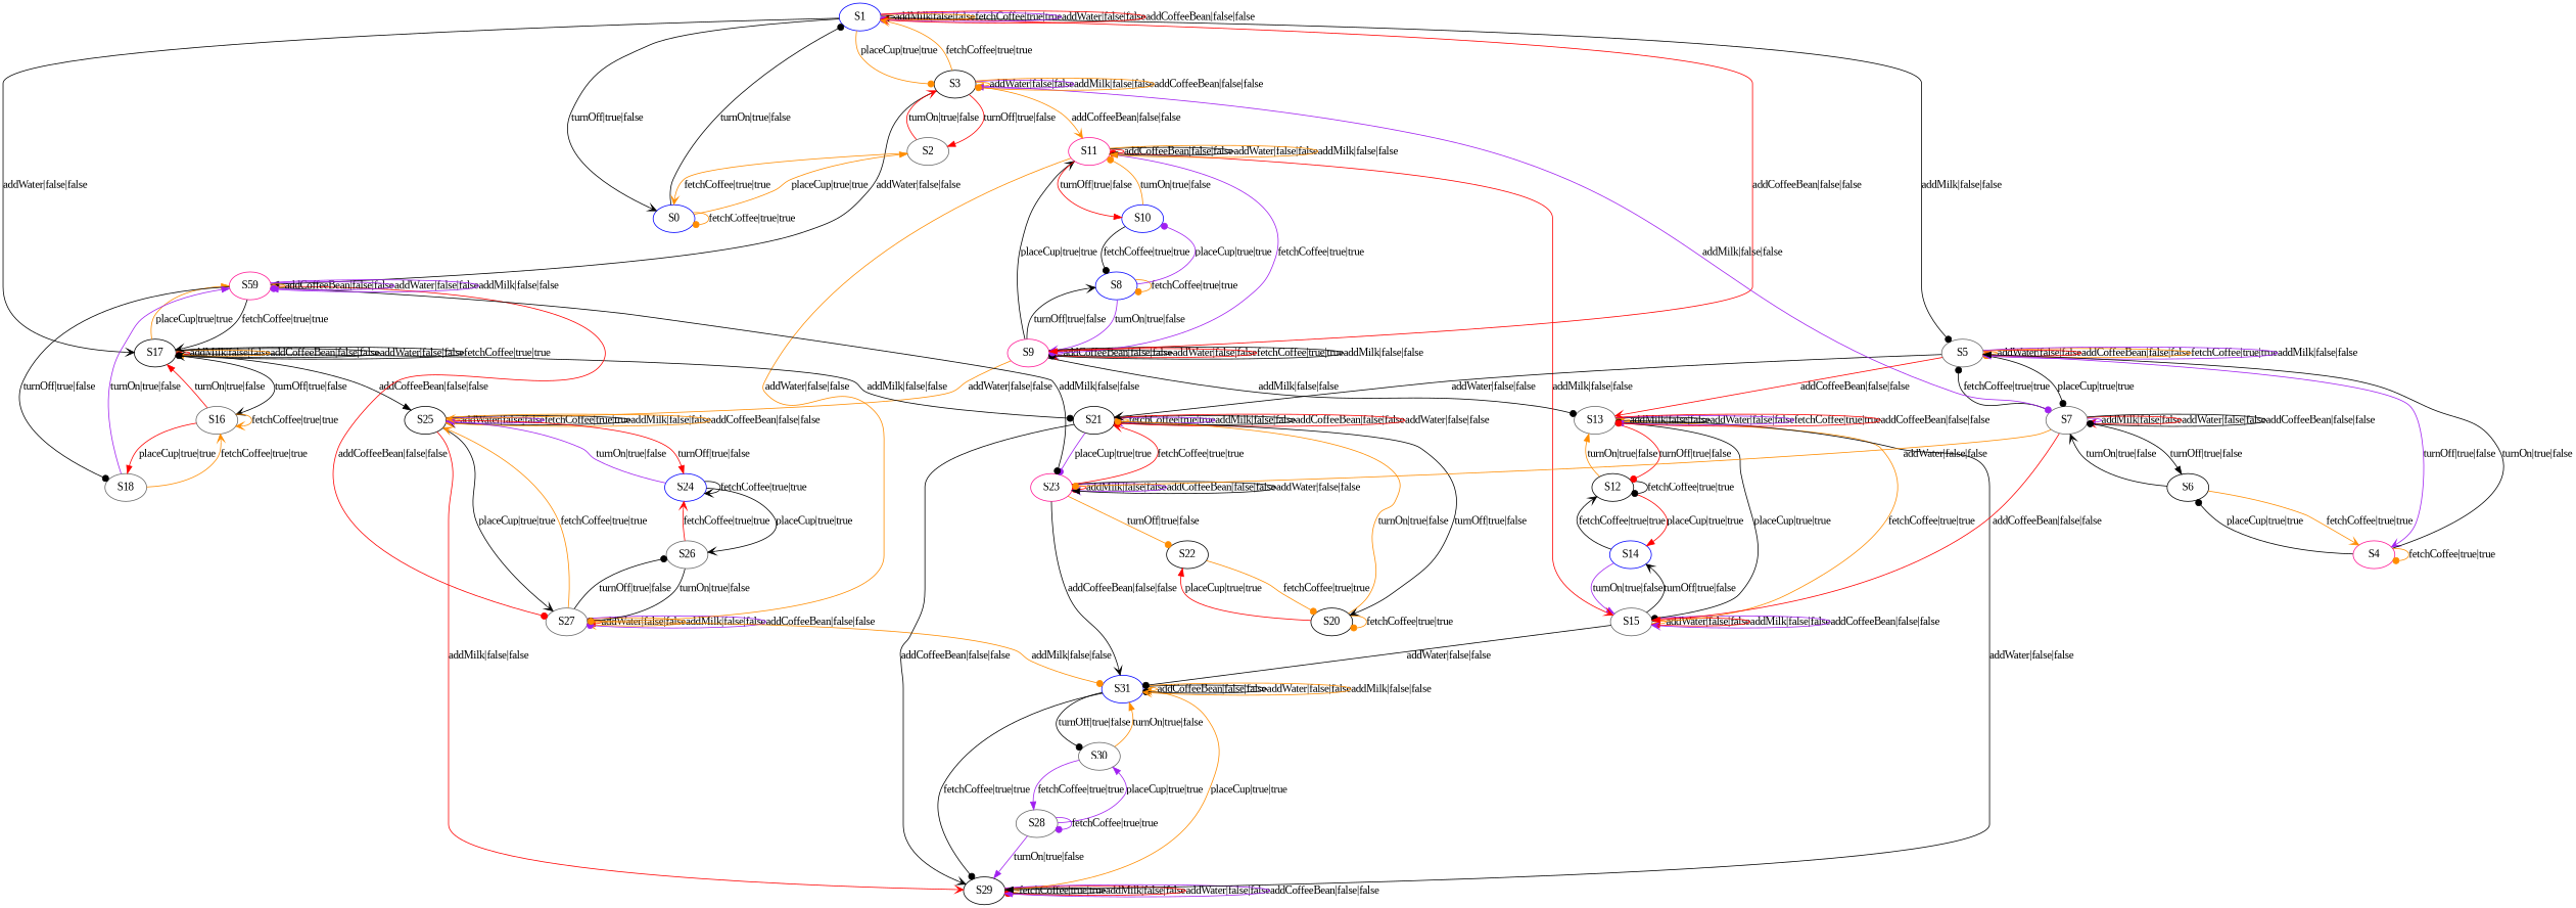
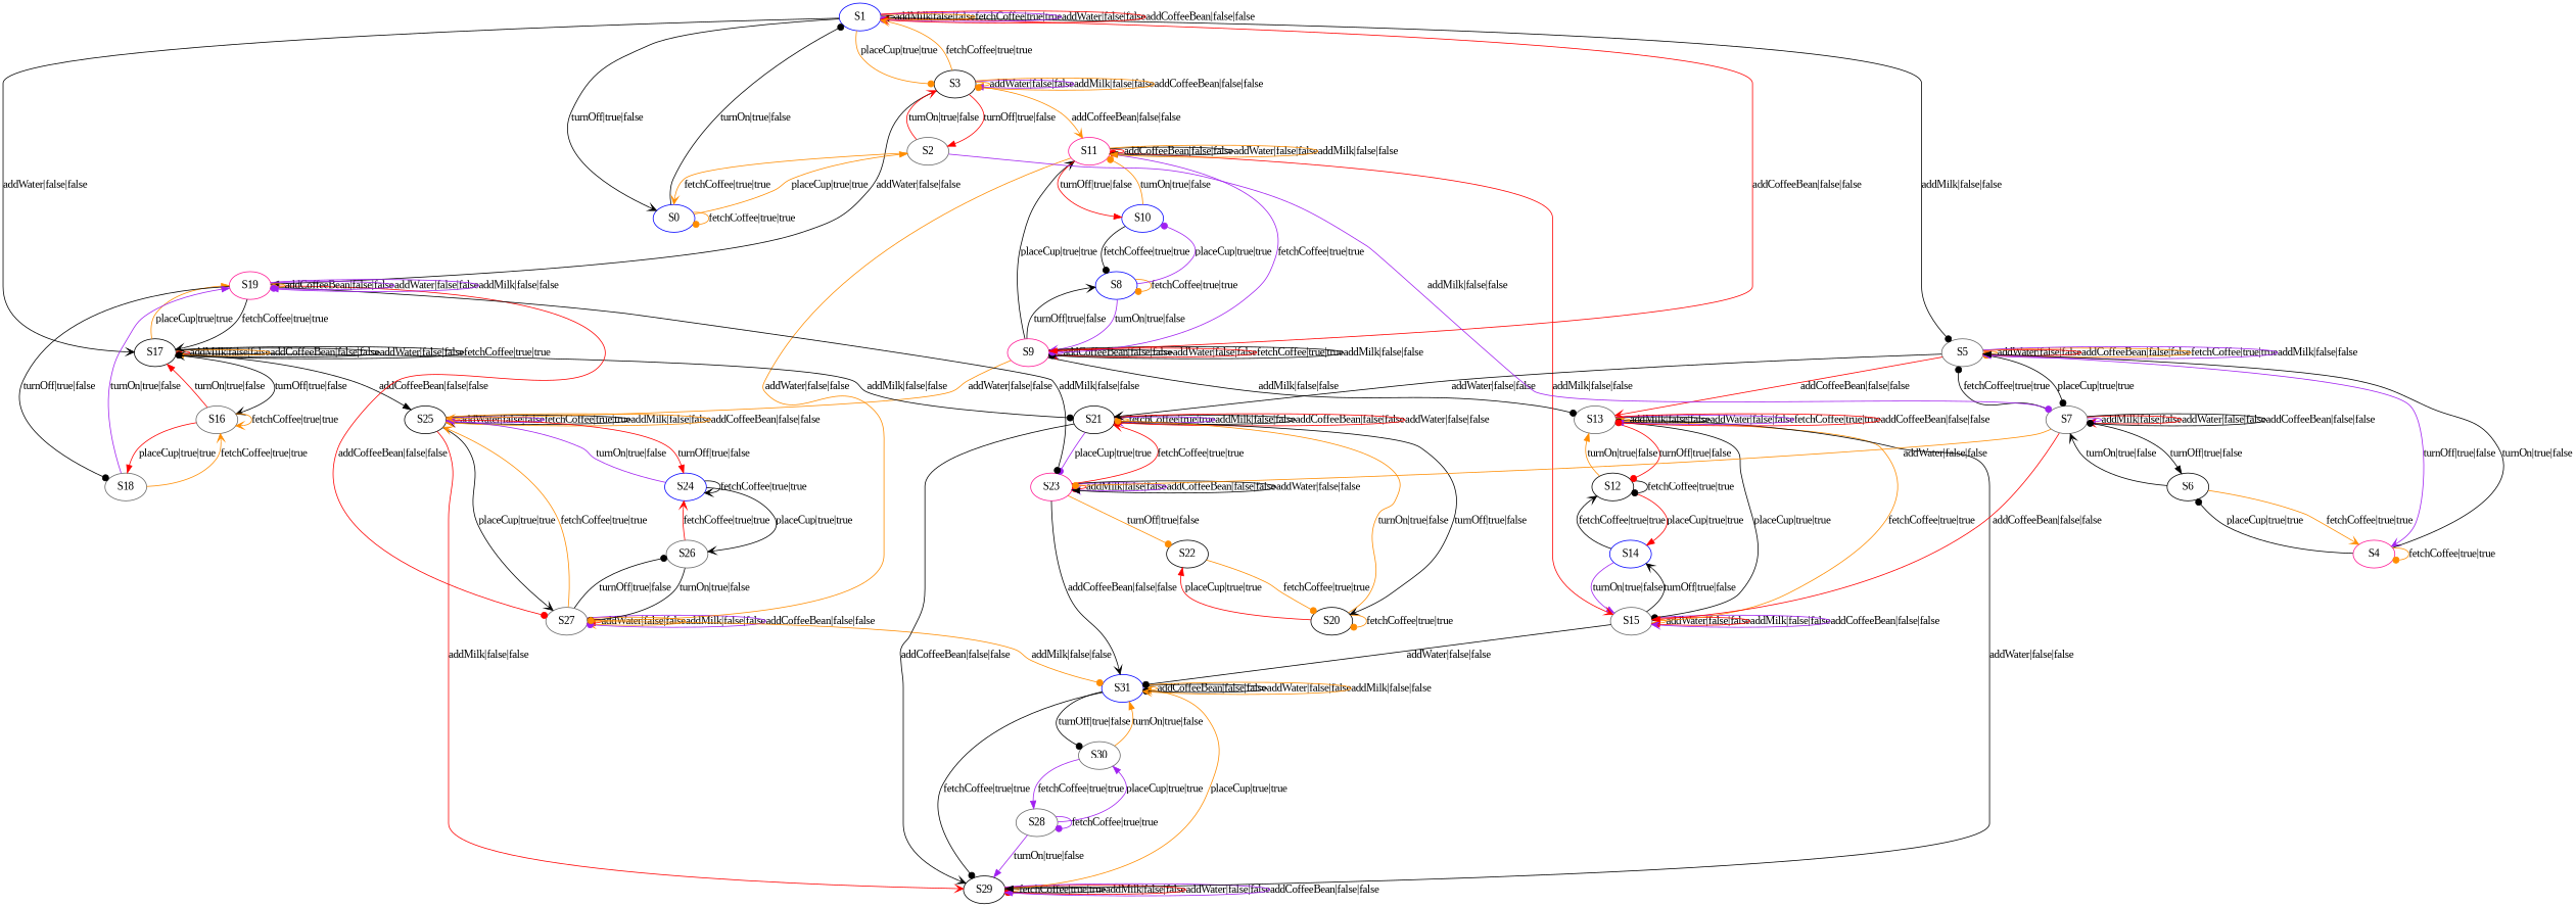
  digraph {
    fontname="Liberation Serif"
    node [color=gray40 fontname="Liberation Serif"]
    edge [arrowhead=dot color=black fontname="Liberation Serif"]
    S25 [color=black]
    S24 [color=blue]
    S27
    S29 [color=black]
    S26
    S31 [color=blue]
    S14 [color=blue]
    S12 [color=black]
    S15
    S13
    S30
    S8 [color=blue]
    S10 [color=blue]
    S9 [color=deeppink]
    S11 [color=deeppink]
    S23 [color=deeppink]
    S21 [color=black]
    S22 [color=black]
    S20 [color=black]
    S28
    S7
    S6 [color=black]
    S5
    S4 [color=deeppink]
    S1 [color=blue]
    S3 [color=black]
    S17 [color=black]
    S0 [color=blue]
-   S19 [color=deeppink label=S59]
+   S19 [color=deeppink]
    S2
    S16
    S18
    S25 -> S25 [arrowhead=normal color=darkorange label="addWater|false|false"]
    S25 -> S25 [arrowhead=vee color=purple label="fetchCoffee|true|true"]
    S25 -> S25 [arrowhead=vee label="addMilk|false|false"]
    S25 -> S25 [arrowhead=vee color=darkorange label="addCoffeeBean|false|false"]
    S25 -> S24 [arrowhead=normal color=red label="turnOff|true|false"]
    S25 -> S27 [arrowhead=vee label="placeCup|true|true"]
    S25 -> S29 [arrowhead=vee color=red label="addMilk|false|false"]
    S24 -> S25 [arrowhead=normal color=purple label="turnOn|true|false"]
    S24 -> S24 [arrowhead=vee label="fetchCoffee|true|true"]
    S24 -> S26 [arrowhead=vee label="placeCup|true|true"]
    S27 -> S25 [arrowhead=vee color=darkorange label="fetchCoffee|true|true"]
    S27 -> S27 [arrowhead=normal color=red label="addWater|false|false"]
    S27 -> S27 [arrowhead=vee color=darkorange label="addMilk|false|false"]
    S27 -> S27 [color=purple label="addCoffeeBean|false|false"]
    S27 -> S26 [label="turnOff|true|false"]
    S27 -> S31 [color=darkorange label="addMilk|false|false"]
    S29 -> S29 [arrowhead=normal color=darkorange label="fetchCoffee|true|true"]
    S29 -> S29 [label="addMilk|false|false"]
    S29 -> S29 [color=red label="addWater|false|false"]
    S29 -> S29 [arrowhead=normal color=purple label="addCoffeeBean|false|false"]
    S29 -> S31 [arrowhead=vee color=darkorange label="placeCup|true|true"]
    S26 -> S24 [arrowhead=vee color=red label="fetchCoffee|true|true"]
    S26 -> S27 [label="turnOn|true|false"]
    S31 -> S29 [label="fetchCoffee|true|true"]
    S31 -> S31 [arrowhead=normal color=darkorange label="addCoffeeBean|false|false"]
    S31 -> S31 [label="addWater|false|false"]
    S31 -> S31 [arrowhead=vee color=darkorange label="addMilk|false|false"]
    S31 -> S30 [label="turnOff|true|false"]
    S14 -> S12 [arrowhead=vee label="fetchCoffee|true|true"]
    S14 -> S15 [arrowhead=normal color=purple label="turnOn|true|false"]
    S12 -> S14 [arrowhead=normal color=red label="placeCup|true|true"]
    S12 -> S12 [label="fetchCoffee|true|true"]
    S12 -> S13 [arrowhead=normal color=darkorange label="turnOn|true|false"]
    S15 -> S31 [label="addWater|false|false"]
    S15 -> S14 [arrowhead=vee label="turnOff|true|false"]
    S15 -> S15 [arrowhead=normal color=darkorange label="addWater|false|false"]
    S15 -> S15 [arrowhead=normal color=red label="addMilk|false|false"]
    S15 -> S15 [arrowhead=vee color=purple label="addCoffeeBean|false|false"]
    S15 -> S13 [arrowhead=normal color=darkorange label="fetchCoffee|true|true"]
    S13 -> S29 [arrowhead=normal label="addWater|false|false"]
    S13 -> S12 [color=red label="turnOff|true|false"]
    S13 -> S15 [label="placeCup|true|true"]
    S13 -> S13 [color=darkorange label="addMilk|false|false"]
    S13 -> S13 [label="addWater|false|false"]
    S13 -> S13 [arrowhead=normal color=purple label="fetchCoffee|true|true"]
    S13 -> S13 [color=red label="addCoffeeBean|false|false"]
    S30 -> S31 [arrowhead=normal color=darkorange label="turnOn|true|false"]
    S30 -> S28 [arrowhead=normal color=purple label="fetchCoffee|true|true"]
    S8 -> S8 [color=darkorange label="fetchCoffee|true|true"]
    S8 -> S10 [color=purple label="placeCup|true|true"]
    S8 -> S9 [arrowhead=vee color=purple label="turnOn|true|false"]
    S10 -> S8 [label="fetchCoffee|true|true"]
    S10 -> S11 [color=darkorange label="turnOn|true|false"]
    S9 -> S25 [arrowhead=vee color=darkorange label="addWater|false|false"]
    S9 -> S13 [label="addMilk|false|false"]
    S9 -> S8 [arrowhead=vee label="turnOff|true|false"]
    S9 -> S9 [arrowhead=vee color=purple label="addCoffeeBean|false|false"]
    S9 -> S9 [arrowhead=vee label="addWater|false|false"]
    S9 -> S9 [arrowhead=vee color=red label="fetchCoffee|true|true"]
    S9 -> S9 [label="addMilk|false|false"]
    S9 -> S11 [arrowhead=vee label="placeCup|true|true"]
    S11 -> S27 [color=darkorange label="addWater|false|false"]
    S11 -> S15 [arrowhead=vee color=red label="addMilk|false|false"]
    S11 -> S10 [arrowhead=normal color=red label="turnOff|true|false"]
    S11 -> S9 [color=purple label="fetchCoffee|true|true"]
    S11 -> S11 [color=red label="addCoffeeBean|false|false"]
    S11 -> S11 [arrowhead=normal label="addWater|false|false"]
    S11 -> S11 [arrowhead=normal color=darkorange label="addMilk|false|false"]
    S23 -> S31 [arrowhead=vee label="addCoffeeBean|false|false"]
    S23 -> S23 [color=red label="addMilk|false|false"]
    S23 -> S23 [arrowhead=vee color=purple label="addCoffeeBean|false|false"]
    S23 -> S23 [arrowhead=normal label="addWater|false|false"]
    S23 -> S21 [arrowhead=vee color=red label="fetchCoffee|true|true"]
    S23 -> S22 [color=darkorange label="turnOff|true|false"]
    S21 -> S29 [arrowhead=vee label="addCoffeeBean|false|false"]
    S21 -> S23 [color=purple label="placeCup|true|true"]
    S21 -> S21 [color=darkorange label="fetchCoffee|true|true"]
    S21 -> S21 [arrowhead=vee color=purple label="addMilk|false|false"]
    S21 -> S21 [label="addCoffeeBean|false|false"]
    S21 -> S21 [color=red label="addWater|false|false"]
    S21 -> S20 [arrowhead=vee label="turnOff|true|false"]
    S22 -> S20 [color=darkorange label="fetchCoffee|true|true"]
    S20 -> S21 [color=darkorange label="turnOn|true|false"]
    S20 -> S22 [arrowhead=normal color=red label="placeCup|true|true"]
    S20 -> S20 [color=darkorange label="fetchCoffee|true|true"]
    S28 -> S29 [arrowhead=normal color=purple label="turnOn|true|false"]
    S28 -> S30 [arrowhead=normal color=purple label="placeCup|true|true"]
    S28 -> S28 [color=purple label="fetchCoffee|true|true"]
    S7 -> S15 [arrowhead=normal color=red label="addCoffeeBean|false|false"]
    S7 -> S23 [color=darkorange label="addWater|false|false"]
    S7 -> S7 [arrowhead=normal color=purple label="addMilk|false|false"]
    S7 -> S7 [arrowhead=vee color=red label="addWater|false|false"]
    S7 -> S7 [label="addCoffeeBean|false|false"]
    S7 -> S6 [arrowhead=normal label="turnOff|true|false"]
    S7 -> S5 [label="fetchCoffee|true|true"]
    S6 -> S7 [arrowhead=vee label="turnOn|true|false"]
    S6 -> S4 [arrowhead=vee color=darkorange label="fetchCoffee|true|true"]
    S5 -> S13 [arrowhead=vee color=red label="addCoffeeBean|false|false"]
    S5 -> S21 [arrowhead=vee label="addWater|false|false"]
    S5 -> S7 [label="placeCup|true|true"]
    S5 -> S5 [arrowhead=normal color=darkorange label="addWater|false|false"]
    S5 -> S5 [color=red label="addCoffeeBean|false|false"]
    S5 -> S5 [color=darkorange label="fetchCoffee|true|true"]
    S5 -> S5 [arrowhead=normal color=purple label="addMilk|false|false"]
    S5 -> S4 [arrowhead=vee color=purple label="turnOff|true|false"]
    S4 -> S6 [label="placeCup|true|true"]
    S4 -> S5 [arrowhead=normal label="turnOn|true|false"]
    S4 -> S4 [color=darkorange label="fetchCoffee|true|true"]
    S1 -> S9 [arrowhead=normal color=red label="addCoffeeBean|false|false"]
    S1 -> S5 [label="addMilk|false|false"]
    S1 -> S1 [arrowhead=normal label="addMilk|false|false"]
    S1 -> S1 [color=darkorange label="fetchCoffee|true|true"]
    S1 -> S1 [color=purple label="addWater|false|false"]
    S1 -> S1 [arrowhead=vee color=red label="addCoffeeBean|false|false"]
    S1 -> S3 [color=darkorange label="placeCup|true|true"]
    S1 -> S17 [arrowhead=vee label="addWater|false|false"]
    S1 -> S0 [arrowhead=vee label="turnOff|true|false"]
    S3 -> S11 [arrowhead=vee color=darkorange label="addCoffeeBean|false|false"]
-   S3 -> S7 [color=purple label="addMilk|false|false"]
+   S2 -> S7 [color=purple label="addMilk|false|false"]
    S3 -> S1 [arrowhead=vee color=darkorange label="fetchCoffee|true|true"]
    S3 -> S3 [arrowhead=normal color=darkorange label="addWater|false|false"]
    S3 -> S3 [arrowhead=normal color=purple label="addMilk|false|false"]
    S3 -> S3 [color=darkorange label="addCoffeeBean|false|false"]
    S3 -> S19 [arrowhead=normal label="addWater|false|false"]
    S3 -> S2 [arrowhead=normal color=red label="turnOff|true|false"]
    S17 -> S25 [arrowhead=normal label="addCoffeeBean|false|false"]
    S17 -> S21 [label="addMilk|false|false"]
    S17 -> S17 [color=red label="addMilk|false|false"]
    S17 -> S17 [arrowhead=normal color=darkorange label="addCoffeeBean|false|false"]
    S17 -> S17 [label="addWater|false|false"]
    S17 -> S17 [arrowhead=vee label="fetchCoffee|true|true"]
    S17 -> S19 [arrowhead=normal color=darkorange label="placeCup|true|true"]
    S17 -> S16 [arrowhead=vee label="turnOff|true|false"]
    S0 -> S1 [label="turnOn|true|false"]
    S0 -> S0 [color=darkorange label="fetchCoffee|true|true"]
    S0 -> S2 [arrowhead=normal color=darkorange label="placeCup|true|true"]
    S19 -> S27 [color=red label="addCoffeeBean|false|false"]
    S19 -> S23 [label="addMilk|false|false"]
    S19 -> S17 [arrowhead=vee label="fetchCoffee|true|true"]
    S19 -> S19 [color=darkorange label="addCoffeeBean|false|false"]
    S19 -> S19 [color=purple label="addWater|false|false"]
    S19 -> S19 [arrowhead=normal color=purple label="addMilk|false|false"]
    S19 -> S18 [label="turnOff|true|false"]
    S2 -> S3 [arrowhead=vee color=red label="turnOn|true|false"]
    S2 -> S0 [arrowhead=vee color=darkorange label="fetchCoffee|true|true"]
    S16 -> S17 [arrowhead=normal color=red label="turnOn|true|false"]
    S16 -> S16 [arrowhead=vee color=darkorange label="fetchCoffee|true|true"]
    S16 -> S18 [arrowhead=normal color=red label="placeCup|true|true"]
    S18 -> S19 [arrowhead=normal color=purple label="turnOn|true|false"]
    S18 -> S16 [arrowhead=vee color=darkorange label="fetchCoffee|true|true"]
  }
